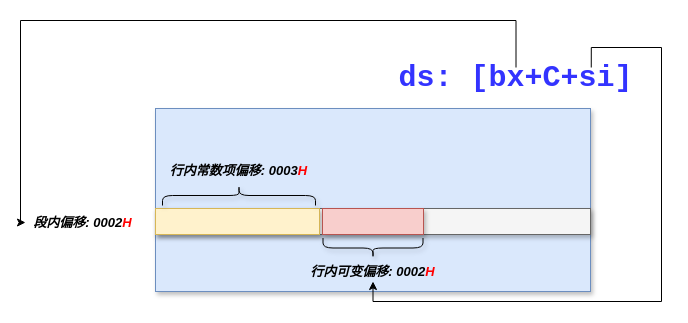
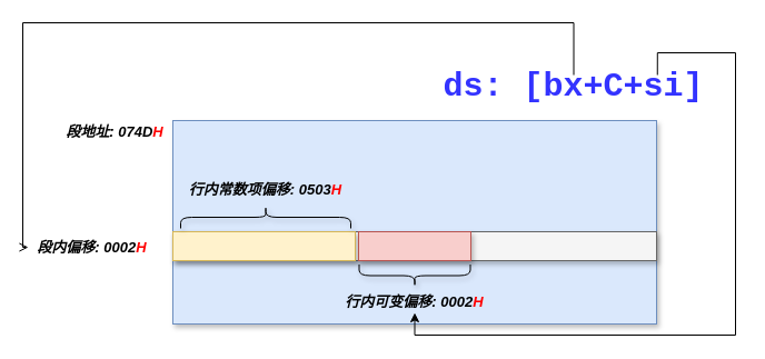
  <mxCell id="0" />
  <mxCell id="1" parent="0" />
  <mxCell id="2" value="" style="rounded=0;whiteSpace=wrap;html=1;shadow=1;fillColor=#dae8fc;strokeColor=#6c8ebf;" vertex="1" parent="1"><mxGeometry x="155" y="108" width="435" height="183" as="geometry" /></mxCell>
  <mxCell id="3" value="" style="rounded=0;whiteSpace=wrap;html=1;shadow=1;fillColor=#f5f5f5;strokeColor=#666666;fontColor=#333333;" vertex="1" parent="1"><mxGeometry x="155" y="208" width="435" height="26" as="geometry" /></mxCell>
- <mxCell id="4" style="edgeStyle=orthogonalEdgeStyle;rounded=0;orthogonalLoop=1;jettySize=auto;html=1;entryX=0;entryY=0.5;entryDx=0;entryDy=0;fontSize=13;exitX=0.5;exitY=0;exitDx=0;exitDy=0;" edge="1" parent="1" source="6" target="8"><mxGeometry relative="1" as="geometry"><Array as="points"><mxPoint x="516" y="20" /><mxPoint x="20" y="20" /><mxPoint x="20" y="222" /></Array></mxGeometry></mxCell>
+ <mxCell id="4" style="edgeStyle=orthogonalEdgeStyle;rounded=0;orthogonalLoop=1;jettySize=auto;html=1;entryX=0;entryY=0.5;entryDx=0;entryDy=0;fontSize=13;exitX=0.5;exitY=0;exitDx=0;exitDy=0;endArrow=open;" edge="1" parent="1" source="6" target="8"><mxGeometry relative="1" as="geometry"><Array as="points"><mxPoint x="516" y="20" /><mxPoint x="20" y="20" /><mxPoint x="20" y="222" /></Array></mxGeometry></mxCell>
  <mxCell id="5" style="edgeStyle=orthogonalEdgeStyle;rounded=0;orthogonalLoop=1;jettySize=auto;html=1;entryX=0.5;entryY=1;entryDx=0;entryDy=0;fontSize=13;exitX=0.75;exitY=0;exitDx=0;exitDy=0;" edge="1" parent="1" source="6" target="13"><mxGeometry relative="1" as="geometry"><Array as="points"><mxPoint x="591" y="47" /><mxPoint x="661" y="47" /><mxPoint x="661" y="301" /><mxPoint x="373" y="301" /></Array></mxGeometry></mxCell>
  <mxCell id="6" value="&lt;font face=&quot;Courier New&quot; size=&quot;1&quot;&gt;&lt;b style=&quot;font-size: 30px&quot;&gt;ds: [bx+C+si]&lt;/b&gt;&lt;/font&gt;" style="text;html=1;strokeColor=none;fillColor=none;align=center;verticalAlign=middle;whiteSpace=wrap;rounded=0;shadow=1;fontColor=#3333FF;" vertex="1" parent="1"><mxGeometry x="365" y="67" width="301" height="20" as="geometry" /></mxCell>
+ <mxCell id="7" value="&lt;b style=&quot;font-size: 13px;&quot;&gt;&lt;font style=&quot;font-size: 13px;&quot;&gt;&lt;i style=&quot;font-size: 13px;&quot;&gt;段地址: 074D&lt;font color=&quot;#ff0000&quot; style=&quot;font-size: 13px;&quot;&gt;H&lt;/font&gt;&lt;/i&gt;&lt;/font&gt;&lt;/b&gt;" style="text;html=1;strokeColor=none;fillColor=none;align=center;verticalAlign=middle;whiteSpace=wrap;rounded=0;shadow=1;fontSize=13;" vertex="1" parent="1"><mxGeometry x="55" y="108" width="96" height="20" as="geometry" /></mxCell>
  <mxCell id="8" value="&lt;b style=&quot;font-size: 13px;&quot;&gt;&lt;font style=&quot;font-size: 13px;&quot;&gt;&lt;i style=&quot;font-size: 13px;&quot;&gt;段内偏移: 0002&lt;font color=&quot;#ff0000&quot; style=&quot;font-size: 13px;&quot;&gt;H&lt;/font&gt;&lt;/i&gt;&lt;/font&gt;&lt;/b&gt;" style="text;html=1;strokeColor=none;fillColor=none;align=center;verticalAlign=middle;whiteSpace=wrap;rounded=0;shadow=1;fontSize=13;" vertex="1" parent="1"><mxGeometry x="25" y="212" width="115" height="20" as="geometry" /></mxCell>
  <mxCell id="9" value="" style="rounded=0;whiteSpace=wrap;html=1;shadow=1;fillColor=#fff2cc;strokeColor=#d6b656;" vertex="1" parent="1"><mxGeometry x="155" y="208" width="164" height="26" as="geometry" /></mxCell>
  <mxCell id="10" value="" style="shape=curlyBracket;whiteSpace=wrap;html=1;rounded=1;shadow=1;fontSize=13;rotation=90;" vertex="1" parent="1"><mxGeometry x="228.5" y="118.5" width="20" height="153" as="geometry" /></mxCell>
- <mxCell id="11" value="&lt;b style=&quot;font-size: 13px&quot;&gt;&lt;font style=&quot;font-size: 13px&quot;&gt;&lt;i style=&quot;font-size: 13px&quot;&gt;行内常数项偏移: 0003&lt;font color=&quot;#ff0000&quot; style=&quot;font-size: 13px&quot;&gt;H&lt;/font&gt;&lt;/i&gt;&lt;/font&gt;&lt;/b&gt;" style="text;html=1;strokeColor=none;fillColor=none;align=center;verticalAlign=middle;whiteSpace=wrap;rounded=0;shadow=1;fontSize=13;" vertex="1" parent="1"><mxGeometry x="165" y="160" width="147" height="20" as="geometry" /></mxCell>
+ <mxCell id="11" value="&lt;b style=&quot;font-size: 13px&quot;&gt;&lt;font style=&quot;font-size: 13px&quot;&gt;&lt;i style=&quot;font-size: 13px&quot;&gt;行内常数项偏移: 0503&lt;font color=&quot;#ff0000&quot; style=&quot;font-size: 13px&quot;&gt;H&lt;/font&gt;&lt;/i&gt;&lt;/font&gt;&lt;/b&gt;" style="text;html=1;strokeColor=none;fillColor=none;align=center;verticalAlign=middle;whiteSpace=wrap;rounded=0;shadow=1;fontSize=13;" vertex="1" parent="1"><mxGeometry x="165" y="160" width="147" height="20" as="geometry" /></mxCell>
  <mxCell id="12" value="" style="rounded=0;whiteSpace=wrap;html=1;shadow=1;fillColor=#f8cecc;strokeColor=#b85450;" vertex="1" parent="1"><mxGeometry x="322" y="208" width="101" height="26" as="geometry" /></mxCell>
  <mxCell id="13" value="&lt;b style=&quot;font-size: 13px&quot;&gt;&lt;font style=&quot;font-size: 13px&quot;&gt;&lt;i style=&quot;font-size: 13px&quot;&gt;行内可变偏移: 0002&lt;font color=&quot;#ff0000&quot; style=&quot;font-size: 13px&quot;&gt;H&lt;/font&gt;&lt;/i&gt;&lt;/font&gt;&lt;/b&gt;" style="text;html=1;strokeColor=none;fillColor=none;align=center;verticalAlign=middle;whiteSpace=wrap;rounded=0;shadow=1;fontSize=13;" vertex="1" parent="1"><mxGeometry x="299" y="261" width="147" height="20" as="geometry" /></mxCell>
  <mxCell id="14" value="" style="shape=curlyBracket;whiteSpace=wrap;html=1;rounded=1;shadow=1;fontSize=13;rotation=-90;" vertex="1" parent="1"><mxGeometry x="362.5" y="197.5" width="20" height="100" as="geometry" /></mxCell>
